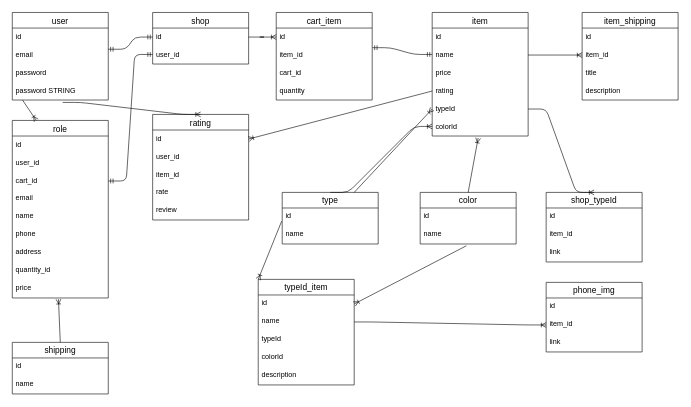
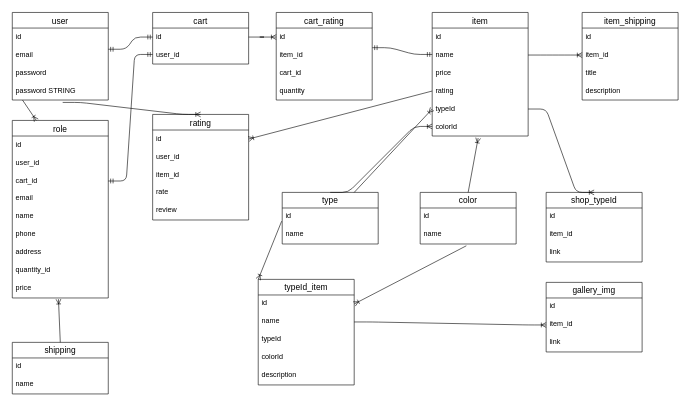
  <mxCell id="0" />
  <mxCell id="1" parent="0" />
  <mxCell id="2" value="user" style="swimlane;fontStyle=0;childLayout=stackLayout;horizontal=1;startSize=26;horizontalStack=0;resizeParent=1;resizeParentMax=0;resizeLast=0;collapsible=1;marginBottom=0;align=center;fontSize=14;" parent="1" vertex="1"><mxGeometry x="20" y="20" width="160" height="146" as="geometry" /></mxCell>
  <mxCell id="3" value="id" style="text;strokeColor=none;fillColor=none;spacingLeft=4;spacingRight=4;overflow=hidden;rotatable=0;points=[[0,0.5],[1,0.5]];portConstraint=eastwest;fontSize=12;" parent="2" vertex="1"><mxGeometry y="26" width="160" height="30" as="geometry" /></mxCell>
  <mxCell id="4" value="email" style="text;strokeColor=none;fillColor=none;spacingLeft=4;spacingRight=4;overflow=hidden;rotatable=0;points=[[0,0.5],[1,0.5]];portConstraint=eastwest;fontSize=12;" parent="2" vertex="1"><mxGeometry y="56" width="160" height="30" as="geometry" /></mxCell>
  <mxCell id="5" value="password" style="text;strokeColor=none;fillColor=none;spacingLeft=4;spacingRight=4;overflow=hidden;rotatable=0;points=[[0,0.5],[1,0.5]];portConstraint=eastwest;fontSize=12;" parent="2" vertex="1"><mxGeometry y="86" width="160" height="30" as="geometry" /></mxCell>
  <mxCell id="6" value="password STRING" style="text;strokeColor=none;fillColor=none;spacingLeft=4;spacingRight=4;overflow=hidden;rotatable=0;points=[[0,0.5],[1,0.5]];portConstraint=eastwest;fontSize=12;" parent="2" vertex="1"><mxGeometry y="116" width="160" height="30" as="geometry" /></mxCell>
- <mxCell id="7" value="shop" style="swimlane;fontStyle=0;childLayout=stackLayout;horizontal=1;startSize=26;horizontalStack=0;resizeParent=1;resizeParentMax=0;resizeLast=0;collapsible=1;marginBottom=0;align=center;fontSize=14;" parent="1" vertex="1"><mxGeometry x="254" y="20" width="160" height="86" as="geometry" /></mxCell>
+ <mxCell id="7" value="cart" style="swimlane;fontStyle=0;childLayout=stackLayout;horizontal=1;startSize=26;horizontalStack=0;resizeParent=1;resizeParentMax=0;resizeLast=0;collapsible=1;marginBottom=0;align=center;fontSize=14;" parent="1" vertex="1"><mxGeometry x="254" y="20" width="160" height="86" as="geometry" /></mxCell>
  <mxCell id="8" value="id" style="text;strokeColor=none;fillColor=none;spacingLeft=4;spacingRight=4;overflow=hidden;rotatable=0;points=[[0,0.5],[1,0.5]];portConstraint=eastwest;fontSize=12;" parent="7" vertex="1"><mxGeometry y="26" width="160" height="30" as="geometry" /></mxCell>
  <mxCell id="9" value="user_id" style="text;strokeColor=none;fillColor=none;spacingLeft=4;spacingRight=4;overflow=hidden;rotatable=0;points=[[0,0.5],[1,0.5]];portConstraint=eastwest;fontSize=12;" parent="7" vertex="1"><mxGeometry y="56" width="160" height="30" as="geometry" /></mxCell>
  <mxCell id="10" value="" style="edgeStyle=entityRelationEdgeStyle;fontSize=12;html=1;endArrow=ERmandOne;startArrow=ERmandOne;exitX=1;exitY=0.178;exitDx=0;exitDy=0;exitPerimeter=0;entryX=0;entryY=0.5;entryDx=0;entryDy=0;" parent="1" source="4" target="8" edge="1"><mxGeometry width="100" height="100" relative="1" as="geometry"><mxPoint x="190" y="290" as="sourcePoint" /><mxPoint x="290" y="190" as="targetPoint" /></mxGeometry></mxCell>
  <mxCell id="11" value="item" style="swimlane;fontStyle=0;childLayout=stackLayout;horizontal=1;startSize=26;horizontalStack=0;resizeParent=1;resizeParentMax=0;resizeLast=0;collapsible=1;marginBottom=0;align=center;fontSize=14;" parent="1" vertex="1"><mxGeometry x="720" y="20" width="160" height="206" as="geometry" /></mxCell>
  <mxCell id="12" value="id" style="text;strokeColor=none;fillColor=none;spacingLeft=4;spacingRight=4;overflow=hidden;rotatable=0;points=[[0,0.5],[1,0.5]];portConstraint=eastwest;fontSize=12;" parent="11" vertex="1"><mxGeometry y="26" width="160" height="30" as="geometry" /></mxCell>
  <mxCell id="13" value="name" style="text;strokeColor=none;fillColor=none;spacingLeft=4;spacingRight=4;overflow=hidden;rotatable=0;points=[[0,0.5],[1,0.5]];portConstraint=eastwest;fontSize=12;" parent="11" vertex="1"><mxGeometry y="56" width="160" height="30" as="geometry" /></mxCell>
  <mxCell id="14" value="price" style="text;strokeColor=none;fillColor=none;spacingLeft=4;spacingRight=4;overflow=hidden;rotatable=0;points=[[0,0.5],[1,0.5]];portConstraint=eastwest;fontSize=12;" parent="11" vertex="1"><mxGeometry y="86" width="160" height="30" as="geometry" /></mxCell>
  <mxCell id="15" value="rating" style="text;strokeColor=none;fillColor=none;spacingLeft=4;spacingRight=4;overflow=hidden;rotatable=0;points=[[0,0.5],[1,0.5]];portConstraint=eastwest;fontSize=12;" parent="11" vertex="1"><mxGeometry y="116" width="160" height="30" as="geometry" /></mxCell>
  <mxCell id="16" value="typeId" style="text;strokeColor=none;fillColor=none;spacingLeft=4;spacingRight=4;overflow=hidden;rotatable=0;points=[[0,0.5],[1,0.5]];portConstraint=eastwest;fontSize=12;" parent="11" vertex="1"><mxGeometry y="146" width="160" height="30" as="geometry" /></mxCell>
  <mxCell id="17" value="colorId" style="text;strokeColor=none;fillColor=none;spacingLeft=4;spacingRight=4;overflow=hidden;rotatable=0;points=[[0,0.5],[1,0.5]];portConstraint=eastwest;fontSize=12;" parent="11" vertex="1"><mxGeometry y="176" width="160" height="30" as="geometry" /></mxCell>
  <mxCell id="18" value="type" style="swimlane;fontStyle=0;childLayout=stackLayout;horizontal=1;startSize=26;horizontalStack=0;resizeParent=1;resizeParentMax=0;resizeLast=0;collapsible=1;marginBottom=0;align=center;fontSize=14;" parent="1" vertex="1"><mxGeometry x="470" y="320" width="160" height="86" as="geometry" /></mxCell>
  <mxCell id="19" value="id" style="text;strokeColor=none;fillColor=none;spacingLeft=4;spacingRight=4;overflow=hidden;rotatable=0;points=[[0,0.5],[1,0.5]];portConstraint=eastwest;fontSize=12;" parent="18" vertex="1"><mxGeometry y="26" width="160" height="30" as="geometry" /></mxCell>
  <mxCell id="20" value="name" style="text;strokeColor=none;fillColor=none;spacingLeft=4;spacingRight=4;overflow=hidden;rotatable=0;points=[[0,0.5],[1,0.5]];portConstraint=eastwest;fontSize=12;" parent="18" vertex="1"><mxGeometry y="56" width="160" height="30" as="geometry" /></mxCell>
  <mxCell id="21" value="color" style="swimlane;fontStyle=0;childLayout=stackLayout;horizontal=1;startSize=26;horizontalStack=0;resizeParent=1;resizeParentMax=0;resizeLast=0;collapsible=1;marginBottom=0;align=center;fontSize=14;" parent="1" vertex="1"><mxGeometry x="700" y="320" width="160" height="86" as="geometry" /></mxCell>
  <mxCell id="22" value="id" style="text;strokeColor=none;fillColor=none;spacingLeft=4;spacingRight=4;overflow=hidden;rotatable=0;points=[[0,0.5],[1,0.5]];portConstraint=eastwest;fontSize=12;" parent="21" vertex="1"><mxGeometry y="26" width="160" height="30" as="geometry" /></mxCell>
  <mxCell id="23" value="name" style="text;strokeColor=none;fillColor=none;spacingLeft=4;spacingRight=4;overflow=hidden;rotatable=0;points=[[0,0.5],[1,0.5]];portConstraint=eastwest;fontSize=12;" parent="21" vertex="1"><mxGeometry y="56" width="160" height="30" as="geometry" /></mxCell>
  <mxCell id="24" value="" style="edgeStyle=entityRelationEdgeStyle;fontSize=12;html=1;endArrow=ERoneToMany;exitX=0.5;exitY=0;exitDx=0;exitDy=0;entryX=0;entryY=0.5;entryDx=0;entryDy=0;" parent="1" source="18" edge="1"><mxGeometry width="100" height="100" relative="1" as="geometry"><mxPoint x="620" y="310" as="sourcePoint" /><mxPoint x="720" y="210" as="targetPoint" /></mxGeometry></mxCell>
  <mxCell id="25" value="" style="fontSize=12;html=1;endArrow=ERoneToMany;exitX=0.5;exitY=0;exitDx=0;exitDy=0;entryX=0.479;entryY=1.111;entryDx=0;entryDy=0;entryPerimeter=0;" parent="1" source="21" target="17" edge="1"><mxGeometry width="100" height="100" relative="1" as="geometry"><mxPoint x="620" y="310" as="sourcePoint" /><mxPoint x="720" y="210" as="targetPoint" /></mxGeometry></mxCell>
  <mxCell id="26" value="item_shipping" style="swimlane;fontStyle=0;childLayout=stackLayout;horizontal=1;startSize=26;horizontalStack=0;resizeParent=1;resizeParentMax=0;resizeLast=0;collapsible=1;marginBottom=0;align=center;fontSize=14;" parent="1" vertex="1"><mxGeometry x="970" y="20" width="160" height="146" as="geometry" /></mxCell>
  <mxCell id="27" value="id" style="text;strokeColor=none;fillColor=none;spacingLeft=4;spacingRight=4;overflow=hidden;rotatable=0;points=[[0,0.5],[1,0.5]];portConstraint=eastwest;fontSize=12;" parent="26" vertex="1"><mxGeometry y="26" width="160" height="30" as="geometry" /></mxCell>
  <mxCell id="28" value="item_id" style="text;strokeColor=none;fillColor=none;spacingLeft=4;spacingRight=4;overflow=hidden;rotatable=0;points=[[0,0.5],[1,0.5]];portConstraint=eastwest;fontSize=12;" parent="26" vertex="1"><mxGeometry y="56" width="160" height="30" as="geometry" /></mxCell>
  <mxCell id="29" value="title" style="text;strokeColor=none;fillColor=none;spacingLeft=4;spacingRight=4;overflow=hidden;rotatable=0;points=[[0,0.5],[1,0.5]];portConstraint=eastwest;fontSize=12;" parent="26" vertex="1"><mxGeometry y="86" width="160" height="30" as="geometry" /></mxCell>
  <mxCell id="30" value="description" style="text;strokeColor=none;fillColor=none;spacingLeft=4;spacingRight=4;overflow=hidden;rotatable=0;points=[[0,0.5],[1,0.5]];portConstraint=eastwest;fontSize=12;" parent="26" vertex="1"><mxGeometry y="116" width="160" height="30" as="geometry" /></mxCell>
  <mxCell id="31" value="" style="edgeStyle=entityRelationEdgeStyle;fontSize=12;html=1;endArrow=ERoneToMany;exitX=1;exitY=0.5;exitDx=0;exitDy=0;entryX=0;entryY=0.5;entryDx=0;entryDy=0;" parent="1" source="13" target="28" edge="1"><mxGeometry width="100" height="100" relative="1" as="geometry"><mxPoint x="840" y="200" as="sourcePoint" /><mxPoint x="940" y="100" as="targetPoint" /></mxGeometry></mxCell>
- <mxCell id="32" value="cart_item" style="swimlane;fontStyle=0;childLayout=stackLayout;horizontal=1;startSize=26;horizontalStack=0;resizeParent=1;resizeParentMax=0;resizeLast=0;collapsible=1;marginBottom=0;align=center;fontSize=14;" parent="1" vertex="1"><mxGeometry x="460" y="20" width="160" height="146" as="geometry" /></mxCell>
+ <mxCell id="32" value="cart_rating" style="swimlane;fontStyle=0;childLayout=stackLayout;horizontal=1;startSize=26;horizontalStack=0;resizeParent=1;resizeParentMax=0;resizeLast=0;collapsible=1;marginBottom=0;align=center;fontSize=14;" parent="1" vertex="1"><mxGeometry x="460" y="20" width="160" height="146" as="geometry" /></mxCell>
  <mxCell id="33" value="id" style="text;strokeColor=none;fillColor=none;spacingLeft=4;spacingRight=4;overflow=hidden;rotatable=0;points=[[0,0.5],[1,0.5]];portConstraint=eastwest;fontSize=12;" parent="32" vertex="1"><mxGeometry y="26" width="160" height="30" as="geometry" /></mxCell>
  <mxCell id="34" value="item_id" style="text;strokeColor=none;fillColor=none;spacingLeft=4;spacingRight=4;overflow=hidden;rotatable=0;points=[[0,0.5],[1,0.5]];portConstraint=eastwest;fontSize=12;" parent="32" vertex="1"><mxGeometry y="56" width="160" height="30" as="geometry" /></mxCell>
  <mxCell id="35" value="cart_id" style="text;strokeColor=none;fillColor=none;spacingLeft=4;spacingRight=4;overflow=hidden;rotatable=0;points=[[0,0.5],[1,0.5]];portConstraint=eastwest;fontSize=12;" parent="32" vertex="1"><mxGeometry y="86" width="160" height="30" as="geometry" /></mxCell>
  <mxCell id="36" value="quantity" style="text;strokeColor=none;fillColor=none;spacingLeft=4;spacingRight=4;overflow=hidden;rotatable=0;points=[[0,0.5],[1,0.5]];portConstraint=eastwest;fontSize=12;" vertex="1" parent="32"><mxGeometry y="116" width="160" height="30" as="geometry" /></mxCell>
  <mxCell id="37" value="" style="edgeStyle=entityRelationEdgeStyle;fontSize=12;html=1;endArrow=ERoneToMany;exitX=1;exitY=0.5;exitDx=0;exitDy=0;entryX=0;entryY=0.5;entryDx=0;entryDy=0;" parent="1" source="8" target="33" edge="1"><mxGeometry width="100" height="100" relative="1" as="geometry"><mxPoint x="370" y="210" as="sourcePoint" /><mxPoint x="470" y="110" as="targetPoint" /></mxGeometry></mxCell>
  <mxCell id="38" value="" style="edgeStyle=entityRelationEdgeStyle;fontSize=12;html=1;endArrow=ERmandOne;startArrow=ERmandOne;exitX=1.001;exitY=0.091;exitDx=0;exitDy=0;exitPerimeter=0;" parent="1" source="34" edge="1"><mxGeometry width="100" height="100" relative="1" as="geometry"><mxPoint x="670" y="190" as="sourcePoint" /><mxPoint x="720" y="90" as="targetPoint" /></mxGeometry></mxCell>
  <mxCell id="39" value="rating" style="swimlane;fontStyle=0;childLayout=stackLayout;horizontal=1;startSize=26;horizontalStack=0;resizeParent=1;resizeParentMax=0;resizeLast=0;collapsible=1;marginBottom=0;align=center;fontSize=14;" parent="1" vertex="1"><mxGeometry x="254" y="190" width="160" height="176" as="geometry" /></mxCell>
  <mxCell id="40" value="id" style="text;strokeColor=none;fillColor=none;spacingLeft=4;spacingRight=4;overflow=hidden;rotatable=0;points=[[0,0.5],[1,0.5]];portConstraint=eastwest;fontSize=12;" parent="39" vertex="1"><mxGeometry y="26" width="160" height="30" as="geometry" /></mxCell>
  <mxCell id="41" value="user_id" style="text;strokeColor=none;fillColor=none;spacingLeft=4;spacingRight=4;overflow=hidden;rotatable=0;points=[[0,0.5],[1,0.5]];portConstraint=eastwest;fontSize=12;" parent="39" vertex="1"><mxGeometry y="56" width="160" height="30" as="geometry" /></mxCell>
  <mxCell id="42" value="item_id" style="text;strokeColor=none;fillColor=none;spacingLeft=4;spacingRight=4;overflow=hidden;rotatable=0;points=[[0,0.5],[1,0.5]];portConstraint=eastwest;fontSize=12;" parent="39" vertex="1"><mxGeometry y="86" width="160" height="30" as="geometry" /></mxCell>
  <mxCell id="43" value="rate" style="text;strokeColor=none;fillColor=none;spacingLeft=4;spacingRight=4;overflow=hidden;rotatable=0;points=[[0,0.5],[1,0.5]];portConstraint=eastwest;fontSize=12;" parent="39" vertex="1"><mxGeometry y="116" width="160" height="30" as="geometry" /></mxCell>
  <mxCell id="44" value="review" style="text;strokeColor=none;fillColor=none;spacingLeft=4;spacingRight=4;overflow=hidden;rotatable=0;points=[[0,0.5],[1,0.5]];portConstraint=eastwest;fontSize=12;" vertex="1" parent="39"><mxGeometry y="146" width="160" height="30" as="geometry" /></mxCell>
  <mxCell id="45" value="" style="edgeStyle=entityRelationEdgeStyle;fontSize=12;html=1;endArrow=ERoneToMany;exitX=0.525;exitY=1.133;exitDx=0;exitDy=0;exitPerimeter=0;entryX=0.5;entryY=0;entryDx=0;entryDy=0;" parent="1" source="6" target="39" edge="1"><mxGeometry width="100" height="100" relative="1" as="geometry"><mxPoint x="350" y="300" as="sourcePoint" /><mxPoint x="450" y="200" as="targetPoint" /></mxGeometry></mxCell>
  <mxCell id="46" value="" style="fontSize=12;html=1;endArrow=ERoneToMany;exitX=0;exitY=0.5;exitDx=0;exitDy=0;entryX=1;entryY=0.5;entryDx=0;entryDy=0;" parent="1" source="15" target="40" edge="1"><mxGeometry width="100" height="100" relative="1" as="geometry"><mxPoint x="610" y="190" as="sourcePoint" /><mxPoint x="470" y="200" as="targetPoint" /></mxGeometry></mxCell>
  <mxCell id="47" value="shop_typeId" style="swimlane;fontStyle=0;childLayout=stackLayout;horizontal=1;startSize=26;horizontalStack=0;resizeParent=1;resizeParentMax=0;resizeLast=0;collapsible=1;marginBottom=0;align=center;fontSize=14;" vertex="1" parent="1"><mxGeometry x="910" y="320" width="160" height="116" as="geometry" /></mxCell>
  <mxCell id="48" value="id" style="text;strokeColor=none;fillColor=none;spacingLeft=4;spacingRight=4;overflow=hidden;rotatable=0;points=[[0,0.5],[1,0.5]];portConstraint=eastwest;fontSize=12;" vertex="1" parent="47"><mxGeometry y="26" width="160" height="30" as="geometry" /></mxCell>
  <mxCell id="49" value="item_id" style="text;strokeColor=none;fillColor=none;spacingLeft=4;spacingRight=4;overflow=hidden;rotatable=0;points=[[0,0.5],[1,0.5]];portConstraint=eastwest;fontSize=12;" vertex="1" parent="47"><mxGeometry y="56" width="160" height="30" as="geometry" /></mxCell>
  <mxCell id="50" value="link" style="text;strokeColor=none;fillColor=none;spacingLeft=4;spacingRight=4;overflow=hidden;rotatable=0;points=[[0,0.5],[1,0.5]];portConstraint=eastwest;fontSize=12;" vertex="1" parent="47"><mxGeometry y="86" width="160" height="30" as="geometry" /></mxCell>
  <mxCell id="51" value="" style="fontSize=12;html=1;endArrow=ERoneToMany;exitX=0.5;exitY=0;exitDx=0;exitDy=0;entryX=0;entryY=0.5;entryDx=0;entryDy=0;" edge="1" parent="1" target="16"><mxGeometry width="100" height="100" relative="1" as="geometry"><mxPoint x="590" y="320" as="sourcePoint" /><mxPoint x="607" y="229" as="targetPoint" /></mxGeometry></mxCell>
  <mxCell id="52" value="" style="edgeStyle=entityRelationEdgeStyle;fontSize=12;html=1;endArrow=ERoneToMany;exitX=1;exitY=0.5;exitDx=0;exitDy=0;entryX=0.5;entryY=0;entryDx=0;entryDy=0;" edge="1" parent="1" source="16" target="47"><mxGeometry width="100" height="100" relative="1" as="geometry"><mxPoint x="900" y="270" as="sourcePoint" /><mxPoint x="990" y="270" as="targetPoint" /></mxGeometry></mxCell>
  <mxCell id="53" value="typeId_item" style="swimlane;fontStyle=0;childLayout=stackLayout;horizontal=1;startSize=26;horizontalStack=0;resizeParent=1;resizeParentMax=0;resizeLast=0;collapsible=1;marginBottom=0;align=center;fontSize=14;" vertex="1" parent="1"><mxGeometry x="430" y="465" width="160" height="176" as="geometry" /></mxCell>
  <mxCell id="54" value="id" style="text;strokeColor=none;fillColor=none;spacingLeft=4;spacingRight=4;overflow=hidden;rotatable=0;points=[[0,0.5],[1,0.5]];portConstraint=eastwest;fontSize=12;" vertex="1" parent="53"><mxGeometry y="26" width="160" height="30" as="geometry" /></mxCell>
  <mxCell id="55" value="name" style="text;strokeColor=none;fillColor=none;spacingLeft=4;spacingRight=4;overflow=hidden;rotatable=0;points=[[0,0.5],[1,0.5]];portConstraint=eastwest;fontSize=12;" vertex="1" parent="53"><mxGeometry y="56" width="160" height="30" as="geometry" /></mxCell>
  <mxCell id="56" value="typeId" style="text;strokeColor=none;fillColor=none;spacingLeft=4;spacingRight=4;overflow=hidden;rotatable=0;points=[[0,0.5],[1,0.5]];portConstraint=eastwest;fontSize=12;" vertex="1" parent="53"><mxGeometry y="86" width="160" height="30" as="geometry" /></mxCell>
  <mxCell id="57" value="colorId" style="text;strokeColor=none;fillColor=none;spacingLeft=4;spacingRight=4;overflow=hidden;rotatable=0;points=[[0,0.5],[1,0.5]];portConstraint=eastwest;fontSize=12;" vertex="1" parent="53"><mxGeometry y="116" width="160" height="30" as="geometry" /></mxCell>
  <mxCell id="58" value="description" style="text;strokeColor=none;fillColor=none;spacingLeft=4;spacingRight=4;overflow=hidden;rotatable=0;points=[[0,0.5],[1,0.5]];portConstraint=eastwest;fontSize=12;" vertex="1" parent="53"><mxGeometry y="146" width="160" height="30" as="geometry" /></mxCell>
  <mxCell id="59" value="" style="fontSize=12;html=1;endArrow=ERoneToMany;exitX=0.481;exitY=1.1;exitDx=0;exitDy=0;entryX=1;entryY=0.5;entryDx=0;entryDy=0;exitPerimeter=0;" edge="1" parent="1" source="23" target="54"><mxGeometry width="100" height="100" relative="1" as="geometry"><mxPoint x="760" y="501" as="sourcePoint" /><mxPoint x="777" y="410" as="targetPoint" /></mxGeometry></mxCell>
  <mxCell id="60" value="" style="fontSize=12;html=1;endArrow=ERoneToMany;entryX=0;entryY=0;entryDx=0;entryDy=0;exitX=-0.006;exitY=0.733;exitDx=0;exitDy=0;exitPerimeter=0;" edge="1" parent="1" source="19" target="53"><mxGeometry width="100" height="100" relative="1" as="geometry"><mxPoint x="460" y="370" as="sourcePoint" /><mxPoint x="414" y="335" as="targetPoint" /></mxGeometry></mxCell>
- <mxCell id="61" value="phone_img" style="swimlane;fontStyle=0;childLayout=stackLayout;horizontal=1;startSize=26;horizontalStack=0;resizeParent=1;resizeParentMax=0;resizeLast=0;collapsible=1;marginBottom=0;align=center;fontSize=14;" vertex="1" parent="1"><mxGeometry x="910" y="470" width="160" height="116" as="geometry" /></mxCell>
+ <mxCell id="61" value="gallery_img" style="swimlane;fontStyle=0;childLayout=stackLayout;horizontal=1;startSize=26;horizontalStack=0;resizeParent=1;resizeParentMax=0;resizeLast=0;collapsible=1;marginBottom=0;align=center;fontSize=14;" vertex="1" parent="1"><mxGeometry x="910" y="470" width="160" height="116" as="geometry" /></mxCell>
  <mxCell id="62" value="id" style="text;strokeColor=none;fillColor=none;spacingLeft=4;spacingRight=4;overflow=hidden;rotatable=0;points=[[0,0.5],[1,0.5]];portConstraint=eastwest;fontSize=12;" vertex="1" parent="61"><mxGeometry y="26" width="160" height="30" as="geometry" /></mxCell>
  <mxCell id="63" value="item_id" style="text;strokeColor=none;fillColor=none;spacingLeft=4;spacingRight=4;overflow=hidden;rotatable=0;points=[[0,0.5],[1,0.5]];portConstraint=eastwest;fontSize=12;" vertex="1" parent="61"><mxGeometry y="56" width="160" height="30" as="geometry" /></mxCell>
  <mxCell id="64" value="link" style="text;strokeColor=none;fillColor=none;spacingLeft=4;spacingRight=4;overflow=hidden;rotatable=0;points=[[0,0.5],[1,0.5]];portConstraint=eastwest;fontSize=12;" vertex="1" parent="61"><mxGeometry y="86" width="160" height="30" as="geometry" /></mxCell>
  <mxCell id="65" value="" style="edgeStyle=entityRelationEdgeStyle;fontSize=12;html=1;endArrow=ERoneToMany;exitX=1;exitY=0.5;exitDx=0;exitDy=0;entryX=0;entryY=0.5;entryDx=0;entryDy=0;" edge="1" parent="1" source="55" target="63"><mxGeometry width="100" height="100" relative="1" as="geometry"><mxPoint x="680" y="500" as="sourcePoint" /><mxPoint x="790" y="639" as="targetPoint" /></mxGeometry></mxCell>
  <mxCell id="66" value="role" style="swimlane;fontStyle=0;childLayout=stackLayout;horizontal=1;startSize=26;horizontalStack=0;resizeParent=1;resizeParentMax=0;resizeLast=0;collapsible=1;marginBottom=0;align=center;fontSize=14;" vertex="1" parent="1"><mxGeometry x="20" y="200" width="160" height="296" as="geometry" /></mxCell>
  <mxCell id="67" value="id" style="text;strokeColor=none;fillColor=none;spacingLeft=4;spacingRight=4;overflow=hidden;rotatable=0;points=[[0,0.5],[1,0.5]];portConstraint=eastwest;fontSize=12;" vertex="1" parent="66"><mxGeometry y="26" width="160" height="30" as="geometry" /></mxCell>
  <mxCell id="68" value="user_id" style="text;strokeColor=none;fillColor=none;spacingLeft=4;spacingRight=4;overflow=hidden;rotatable=0;points=[[0,0.5],[1,0.5]];portConstraint=eastwest;fontSize=12;" vertex="1" parent="66"><mxGeometry y="56" width="160" height="30" as="geometry" /></mxCell>
  <mxCell id="69" value="cart_id" style="text;strokeColor=none;fillColor=none;spacingLeft=4;spacingRight=4;overflow=hidden;rotatable=0;points=[[0,0.5],[1,0.5]];portConstraint=eastwest;fontSize=12;" vertex="1" parent="66"><mxGeometry y="86" width="160" height="30" as="geometry" /></mxCell>
  <mxCell id="70" value="email" style="text;strokeColor=none;fillColor=none;spacingLeft=4;spacingRight=4;overflow=hidden;rotatable=0;points=[[0,0.5],[1,0.5]];portConstraint=eastwest;fontSize=12;" vertex="1" parent="66"><mxGeometry y="116" width="160" height="30" as="geometry" /></mxCell>
  <mxCell id="71" value="name" style="text;strokeColor=none;fillColor=none;spacingLeft=4;spacingRight=4;overflow=hidden;rotatable=0;points=[[0,0.5],[1,0.5]];portConstraint=eastwest;fontSize=12;" vertex="1" parent="66"><mxGeometry y="146" width="160" height="30" as="geometry" /></mxCell>
  <mxCell id="72" value="phone" style="text;strokeColor=none;fillColor=none;spacingLeft=4;spacingRight=4;overflow=hidden;rotatable=0;points=[[0,0.5],[1,0.5]];portConstraint=eastwest;fontSize=12;" vertex="1" parent="66"><mxGeometry y="176" width="160" height="30" as="geometry" /></mxCell>
  <mxCell id="73" value="address" style="text;strokeColor=none;fillColor=none;spacingLeft=4;spacingRight=4;overflow=hidden;rotatable=0;points=[[0,0.5],[1,0.5]];portConstraint=eastwest;fontSize=12;" vertex="1" parent="66"><mxGeometry y="206" width="160" height="30" as="geometry" /></mxCell>
  <mxCell id="74" value="quantity_id" style="text;strokeColor=none;fillColor=none;spacingLeft=4;spacingRight=4;overflow=hidden;rotatable=0;points=[[0,0.5],[1,0.5]];portConstraint=eastwest;fontSize=12;" vertex="1" parent="66"><mxGeometry y="236" width="160" height="30" as="geometry" /></mxCell>
  <mxCell id="75" value="price" style="text;strokeColor=none;fillColor=none;spacingLeft=4;spacingRight=4;overflow=hidden;rotatable=0;points=[[0,0.5],[1,0.5]];portConstraint=eastwest;fontSize=12;" vertex="1" parent="66"><mxGeometry y="266" width="160" height="30" as="geometry" /></mxCell>
  <mxCell id="76" value="shipping" style="swimlane;fontStyle=0;childLayout=stackLayout;horizontal=1;startSize=26;horizontalStack=0;resizeParent=1;resizeParentMax=0;resizeLast=0;collapsible=1;marginBottom=0;align=center;fontSize=14;" vertex="1" parent="1"><mxGeometry x="20" y="570" width="160" height="86" as="geometry" /></mxCell>
  <mxCell id="77" value="id" style="text;strokeColor=none;fillColor=none;spacingLeft=4;spacingRight=4;overflow=hidden;rotatable=0;points=[[0,0.5],[1,0.5]];portConstraint=eastwest;fontSize=12;" vertex="1" parent="76"><mxGeometry y="26" width="160" height="30" as="geometry" /></mxCell>
  <mxCell id="78" value="name" style="text;strokeColor=none;fillColor=none;spacingLeft=4;spacingRight=4;overflow=hidden;rotatable=0;points=[[0,0.5],[1,0.5]];portConstraint=eastwest;fontSize=12;" vertex="1" parent="76"><mxGeometry y="56" width="160" height="30" as="geometry" /></mxCell>
  <mxCell id="79" value="" style="fontSize=12;html=1;endArrow=ERoneToMany;exitX=0.5;exitY=0;exitDx=0;exitDy=0;entryX=0.481;entryY=1.067;entryDx=0;entryDy=0;entryPerimeter=0;" edge="1" parent="1" source="76" target="75"><mxGeometry width="100" height="100" relative="1" as="geometry"><mxPoint x="110" y="450" as="sourcePoint" /><mxPoint x="100" y="500" as="targetPoint" /></mxGeometry></mxCell>
  <mxCell id="80" value="" style="fontSize=12;html=1;endArrow=ERoneToMany;exitX=0.481;exitY=1.1;exitDx=0;exitDy=0;entryX=0.25;entryY=0;entryDx=0;entryDy=0;exitPerimeter=0;" edge="1" parent="1" target="66"><mxGeometry width="100" height="100" relative="1" as="geometry"><mxPoint x="37" y="166" as="sourcePoint" /><mxPoint x="-150" y="263" as="targetPoint" /></mxGeometry></mxCell>
  <mxCell id="81" value="" style="edgeStyle=entityRelationEdgeStyle;fontSize=12;html=1;endArrow=ERmandOne;startArrow=ERmandOne;exitX=1;exitY=0.5;exitDx=0;exitDy=0;entryX=0;entryY=0.5;entryDx=0;entryDy=0;" edge="1" parent="1" source="69"><mxGeometry width="100" height="100" relative="1" as="geometry"><mxPoint x="180" y="110" as="sourcePoint" /><mxPoint x="254" y="90" as="targetPoint" /></mxGeometry></mxCell>
